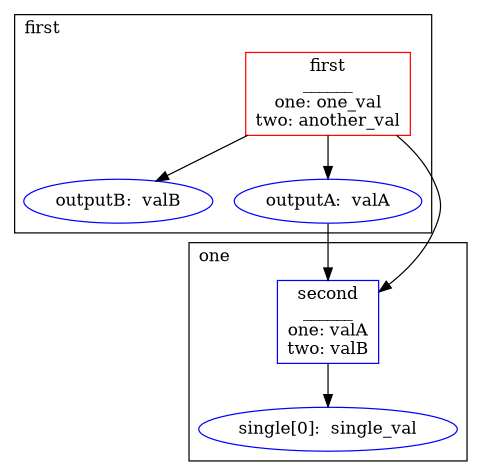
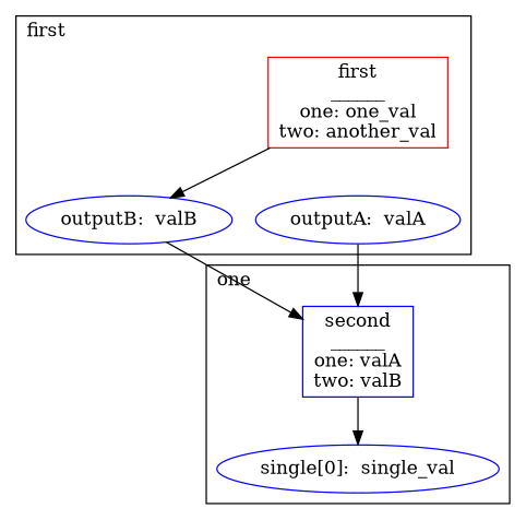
  digraph {
    node [color=blue]
    n1 [label="second\n______\none: valA\ntwo: valB\n" shape=box]
    n2 [label="single[0]:  single_val"]
    n3 [color=red label="first\n______\none: one_val\ntwo: another_val\n" shape=box]
    n4 [label="outputB:  valB"]
    n5 [label="outputA:  valA"]
    subgraph cluster_1 {
      label=one
      labeljust=l
      n1
      n2
    }
    subgraph cluster_2 {
      label=first
      labeljust=l
      n3
      n4
      n5
    }
    n1 -> n2
    n3 -> n4
-   n3 -> n5
-   n3 -> n1
+   n4 -> n1
    n5 -> n1
  }
